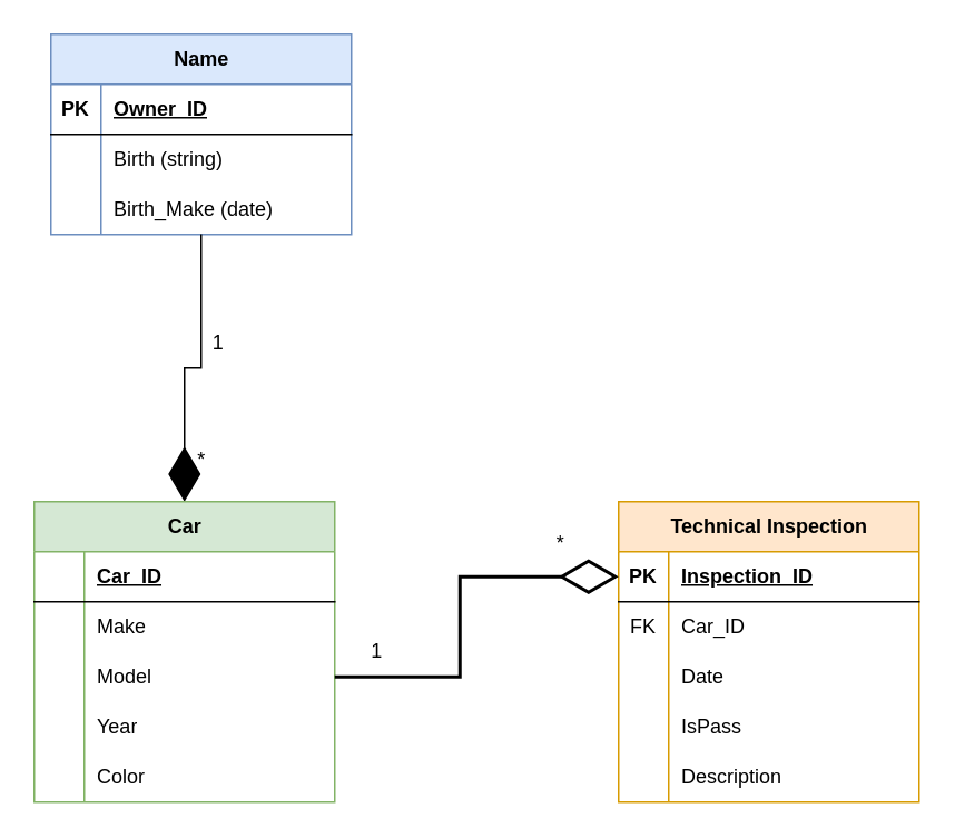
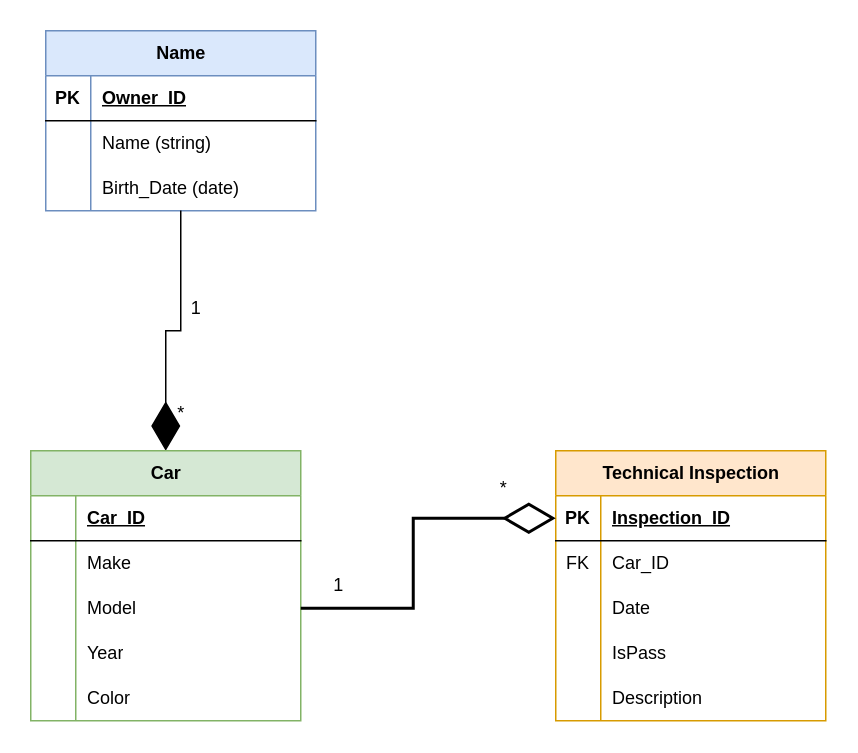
  <mxCell id="0" />
  <mxCell id="1" parent="0" />
  <mxCell id="2" value="Name" style="shape=table;startSize=30;container=1;collapsible=1;childLayout=tableLayout;fixedRows=1;rowLines=0;fontStyle=1;align=center;resizeLast=1;html=1;fillColor=#dae8fc;strokeColor=#6c8ebf;" parent="1" vertex="1"><mxGeometry x="30" y="20" width="180" height="120" as="geometry" /></mxCell>
  <mxCell id="3" value="" style="shape=tableRow;horizontal=0;startSize=0;swimlaneHead=0;swimlaneBody=0;fillColor=none;collapsible=0;dropTarget=0;points=[[0,0.5],[1,0.5]];portConstraint=eastwest;top=0;left=0;right=0;bottom=1;" parent="2" vertex="1"><mxGeometry y="30" width="180" height="30" as="geometry" /></mxCell>
  <mxCell id="4" value="PK" style="shape=partialRectangle;connectable=0;fillColor=none;top=0;left=0;bottom=0;right=0;fontStyle=1;overflow=hidden;whiteSpace=wrap;html=1;" parent="3" vertex="1"><mxGeometry width="30" height="30" as="geometry"><mxRectangle width="30" height="30" as="alternateBounds" /></mxGeometry></mxCell>
  <mxCell id="5" value="Owner_ID" style="shape=partialRectangle;connectable=0;fillColor=none;top=0;left=0;bottom=0;right=0;align=left;spacingLeft=6;fontStyle=5;overflow=hidden;whiteSpace=wrap;html=1;" parent="3" vertex="1"><mxGeometry x="30" width="150" height="30" as="geometry"><mxRectangle width="150" height="30" as="alternateBounds" /></mxGeometry></mxCell>
  <mxCell id="6" value="" style="shape=tableRow;horizontal=0;startSize=0;swimlaneHead=0;swimlaneBody=0;fillColor=none;collapsible=0;dropTarget=0;points=[[0,0.5],[1,0.5]];portConstraint=eastwest;top=0;left=0;right=0;bottom=0;" parent="2" vertex="1"><mxGeometry y="60" width="180" height="30" as="geometry" /></mxCell>
  <mxCell id="7" value="" style="shape=partialRectangle;connectable=0;fillColor=none;top=0;left=0;bottom=0;right=0;editable=1;overflow=hidden;whiteSpace=wrap;html=1;" parent="6" vertex="1"><mxGeometry width="30" height="30" as="geometry"><mxRectangle width="30" height="30" as="alternateBounds" /></mxGeometry></mxCell>
- <mxCell id="8" value="Birth (string)" style="shape=partialRectangle;connectable=0;fillColor=none;top=0;left=0;bottom=0;right=0;align=left;spacingLeft=6;overflow=hidden;whiteSpace=wrap;html=1;" parent="6" vertex="1"><mxGeometry x="30" width="150" height="30" as="geometry"><mxRectangle width="150" height="30" as="alternateBounds" /></mxGeometry></mxCell>
+ <mxCell id="8" value="Name (string)" style="shape=partialRectangle;connectable=0;fillColor=none;top=0;left=0;bottom=0;right=0;align=left;spacingLeft=6;overflow=hidden;whiteSpace=wrap;html=1;" parent="6" vertex="1"><mxGeometry x="30" width="150" height="30" as="geometry"><mxRectangle width="150" height="30" as="alternateBounds" /></mxGeometry></mxCell>
  <mxCell id="9" value="" style="shape=tableRow;horizontal=0;startSize=0;swimlaneHead=0;swimlaneBody=0;fillColor=none;collapsible=0;dropTarget=0;points=[[0,0.5],[1,0.5]];portConstraint=eastwest;top=0;left=0;right=0;bottom=0;" parent="2" vertex="1"><mxGeometry y="90" width="180" height="30" as="geometry" /></mxCell>
  <mxCell id="10" value="" style="shape=partialRectangle;connectable=0;fillColor=none;top=0;left=0;bottom=0;right=0;editable=1;overflow=hidden;whiteSpace=wrap;html=1;" parent="9" vertex="1"><mxGeometry width="30" height="30" as="geometry"><mxRectangle width="30" height="30" as="alternateBounds" /></mxGeometry></mxCell>
- <mxCell id="11" value="Birth_Make (date)" style="shape=partialRectangle;connectable=0;fillColor=none;top=0;left=0;bottom=0;right=0;align=left;spacingLeft=6;overflow=hidden;whiteSpace=wrap;html=1;" parent="9" vertex="1"><mxGeometry x="30" width="150" height="30" as="geometry"><mxRectangle width="150" height="30" as="alternateBounds" /></mxGeometry></mxCell>
+ <mxCell id="11" value="Birth_Date (date)" style="shape=partialRectangle;connectable=0;fillColor=none;top=0;left=0;bottom=0;right=0;align=left;spacingLeft=6;overflow=hidden;whiteSpace=wrap;html=1;" parent="9" vertex="1"><mxGeometry x="30" width="150" height="30" as="geometry"><mxRectangle width="150" height="30" as="alternateBounds" /></mxGeometry></mxCell>
  <mxCell id="12" style="edgeStyle=orthogonalEdgeStyle;rounded=0;orthogonalLoop=1;jettySize=auto;html=1;exitX=0.5;exitY=0;exitDx=0;exitDy=0;entryX=0.499;entryY=1.02;entryDx=0;entryDy=0;entryPerimeter=0;endArrow=diamondThin;endFill=1;strokeWidth=2;endSize=30;" parent="1" source="14" edge="1"><mxGeometry relative="1" as="geometry"><Array as="points"><mxPoint x="110" y="240" /><mxPoint x="110" y="240" /></Array></mxGeometry></mxCell>
  <mxCell id="13" style="edgeStyle=orthogonalEdgeStyle;rounded=0;orthogonalLoop=1;jettySize=auto;html=1;exitX=0.5;exitY=0;exitDx=0;exitDy=0;entryX=0.5;entryY=0.997;entryDx=0;entryDy=0;entryPerimeter=0;endArrow=none;endFill=0;startArrow=diamondThin;startFill=1;startSize=30;" edge="1" parent="1" source="14" target="9"><mxGeometry relative="1" as="geometry"><Array as="points"><mxPoint x="110" y="220" /><mxPoint x="120" y="220" /></Array></mxGeometry></mxCell>
  <mxCell id="14" value="Car" style="shape=table;startSize=30;container=1;collapsible=1;childLayout=tableLayout;fixedRows=1;rowLines=0;fontStyle=1;align=center;resizeLast=1;html=1;fillColor=#d5e8d4;strokeColor=#82b366;" parent="1" vertex="1"><mxGeometry y="300" width="180" height="180" as="geometry" x="20" /></mxCell>
  <mxCell id="15" value="" style="shape=tableRow;horizontal=0;startSize=0;swimlaneHead=0;swimlaneBody=0;fillColor=none;collapsible=0;dropTarget=0;points=[[0,0.5],[1,0.5]];portConstraint=eastwest;top=0;left=0;right=0;bottom=1;" parent="14" vertex="1"><mxGeometry y="30" width="180" height="30" as="geometry" /></mxCell>
  <mxCell id="16" value="" style="shape=partialRectangle;connectable=0;fillColor=none;top=0;left=0;bottom=0;right=0;fontStyle=1;overflow=hidden;whiteSpace=wrap;html=1;" parent="15" vertex="1"><mxGeometry width="30" height="30" as="geometry"><mxRectangle width="30" height="30" as="alternateBounds" /></mxGeometry></mxCell>
  <mxCell id="17" value="Car_ID" style="shape=partialRectangle;connectable=0;fillColor=none;top=0;left=0;bottom=0;right=0;align=left;spacingLeft=6;fontStyle=5;overflow=hidden;whiteSpace=wrap;html=1;" parent="15" vertex="1"><mxGeometry x="30" width="150" height="30" as="geometry"><mxRectangle width="150" height="30" as="alternateBounds" /></mxGeometry></mxCell>
  <mxCell id="18" value="" style="shape=tableRow;horizontal=0;startSize=0;swimlaneHead=0;swimlaneBody=0;fillColor=none;collapsible=0;dropTarget=0;points=[[0,0.5],[1,0.5]];portConstraint=eastwest;top=0;left=0;right=0;bottom=0;" parent="14" vertex="1"><mxGeometry y="60" width="180" height="30" as="geometry" /></mxCell>
  <mxCell id="19" value="" style="shape=partialRectangle;connectable=0;fillColor=none;top=0;left=0;bottom=0;right=0;editable=1;overflow=hidden;whiteSpace=wrap;html=1;" parent="18" vertex="1"><mxGeometry width="30" height="30" as="geometry"><mxRectangle width="30" height="30" as="alternateBounds" /></mxGeometry></mxCell>
  <mxCell id="20" value="Make" style="shape=partialRectangle;connectable=0;fillColor=none;top=0;left=0;bottom=0;right=0;align=left;spacingLeft=6;overflow=hidden;whiteSpace=wrap;html=1;" parent="18" vertex="1"><mxGeometry x="30" width="150" height="30" as="geometry"><mxRectangle width="150" height="30" as="alternateBounds" /></mxGeometry></mxCell>
  <mxCell id="21" value="" style="shape=tableRow;horizontal=0;startSize=0;swimlaneHead=0;swimlaneBody=0;fillColor=none;collapsible=0;dropTarget=0;points=[[0,0.5],[1,0.5]];portConstraint=eastwest;top=0;left=0;right=0;bottom=0;" parent="14" vertex="1"><mxGeometry y="90" width="180" height="30" as="geometry" /></mxCell>
  <mxCell id="22" value="" style="shape=partialRectangle;connectable=0;fillColor=none;top=0;left=0;bottom=0;right=0;editable=1;overflow=hidden;whiteSpace=wrap;html=1;" parent="21" vertex="1"><mxGeometry width="30" height="30" as="geometry"><mxRectangle width="30" height="30" as="alternateBounds" /></mxGeometry></mxCell>
  <mxCell id="23" value="Model" style="shape=partialRectangle;connectable=0;fillColor=none;top=0;left=0;bottom=0;right=0;align=left;spacingLeft=6;overflow=hidden;whiteSpace=wrap;html=1;" parent="21" vertex="1"><mxGeometry x="30" width="150" height="30" as="geometry"><mxRectangle width="150" height="30" as="alternateBounds" /></mxGeometry></mxCell>
  <mxCell id="24" value="" style="shape=tableRow;horizontal=0;startSize=0;swimlaneHead=0;swimlaneBody=0;fillColor=none;collapsible=0;dropTarget=0;points=[[0,0.5],[1,0.5]];portConstraint=eastwest;top=0;left=0;right=0;bottom=0;" parent="14" vertex="1"><mxGeometry y="120" width="180" height="30" as="geometry" /></mxCell>
  <mxCell id="25" value="" style="shape=partialRectangle;connectable=0;fillColor=none;top=0;left=0;bottom=0;right=0;editable=1;overflow=hidden;whiteSpace=wrap;html=1;" parent="24" vertex="1"><mxGeometry width="30" height="30" as="geometry"><mxRectangle width="30" height="30" as="alternateBounds" /></mxGeometry></mxCell>
  <mxCell id="26" value="Year" style="shape=partialRectangle;connectable=0;fillColor=none;top=0;left=0;bottom=0;right=0;align=left;spacingLeft=6;overflow=hidden;whiteSpace=wrap;html=1;" parent="24" vertex="1"><mxGeometry x="30" width="150" height="30" as="geometry"><mxRectangle width="150" height="30" as="alternateBounds" /></mxGeometry></mxCell>
  <mxCell id="27" style="shape=tableRow;horizontal=0;startSize=0;swimlaneHead=0;swimlaneBody=0;fillColor=none;collapsible=0;dropTarget=0;points=[[0,0.5],[1,0.5]];portConstraint=eastwest;top=0;left=0;right=0;bottom=0;" parent="14" vertex="1"><mxGeometry y="150" width="180" height="30" as="geometry" /></mxCell>
  <mxCell id="28" value="" style="shape=partialRectangle;connectable=0;fillColor=none;top=0;left=0;bottom=0;right=0;editable=1;overflow=hidden;whiteSpace=wrap;html=1;" parent="27" vertex="1"><mxGeometry width="30" height="30" as="geometry"><mxRectangle width="30" height="30" as="alternateBounds" /></mxGeometry></mxCell>
  <mxCell id="29" value="Color" style="shape=partialRectangle;connectable=0;fillColor=none;top=0;left=0;bottom=0;right=0;align=left;spacingLeft=6;overflow=hidden;whiteSpace=wrap;html=1;" parent="27" vertex="1"><mxGeometry x="30" width="150" height="30" as="geometry"><mxRectangle width="150" height="30" as="alternateBounds" /></mxGeometry></mxCell>
  <mxCell id="30" value="1" style="text;html=1;align=center;verticalAlign=middle;resizable=0;points=[];autosize=1;strokeColor=none;fillColor=none;" parent="1" vertex="1"><mxGeometry x="115" y="190" width="30" height="30" as="geometry" /></mxCell>
  <mxCell id="31" value="*" style="text;html=1;align=center;verticalAlign=middle;resizable=0;points=[];autosize=1;strokeColor=none;fillColor=none;" parent="1" vertex="1"><mxGeometry x="105" y="260" width="30" height="30" as="geometry" /></mxCell>
  <mxCell id="32" value="Technical Inspection" style="shape=table;startSize=30;container=1;collapsible=1;childLayout=tableLayout;fixedRows=1;rowLines=0;fontStyle=1;align=center;resizeLast=1;html=1;fillColor=#ffe6cc;strokeColor=#d79b00;" parent="1" vertex="1"><mxGeometry x="370" y="300" width="180" height="180" as="geometry" /></mxCell>
  <mxCell id="33" value="" style="shape=tableRow;horizontal=0;startSize=0;swimlaneHead=0;swimlaneBody=0;fillColor=none;collapsible=0;dropTarget=0;points=[[0,0.5],[1,0.5]];portConstraint=eastwest;top=0;left=0;right=0;bottom=1;" parent="32" vertex="1"><mxGeometry y="30" width="180" height="30" as="geometry" /></mxCell>
  <mxCell id="34" value="PK" style="shape=partialRectangle;connectable=0;fillColor=none;top=0;left=0;bottom=0;right=0;fontStyle=1;overflow=hidden;whiteSpace=wrap;html=1;" parent="33" vertex="1"><mxGeometry width="30" height="30" as="geometry"><mxRectangle width="30" height="30" as="alternateBounds" /></mxGeometry></mxCell>
  <mxCell id="35" value="Inspection_ID" style="shape=partialRectangle;connectable=0;fillColor=none;top=0;left=0;bottom=0;right=0;align=left;spacingLeft=6;fontStyle=5;overflow=hidden;whiteSpace=wrap;html=1;" parent="33" vertex="1"><mxGeometry x="30" width="150" height="30" as="geometry"><mxRectangle width="150" height="30" as="alternateBounds" /></mxGeometry></mxCell>
  <mxCell id="36" value="" style="shape=tableRow;horizontal=0;startSize=0;swimlaneHead=0;swimlaneBody=0;fillColor=none;collapsible=0;dropTarget=0;points=[[0,0.5],[1,0.5]];portConstraint=eastwest;top=0;left=0;right=0;bottom=0;" parent="32" vertex="1"><mxGeometry y="60" width="180" height="30" as="geometry" /></mxCell>
  <mxCell id="37" value="FK" style="shape=partialRectangle;connectable=0;fillColor=none;top=0;left=0;bottom=0;right=0;editable=1;overflow=hidden;whiteSpace=wrap;html=1;" parent="36" vertex="1"><mxGeometry width="30" height="30" as="geometry"><mxRectangle width="30" height="30" as="alternateBounds" /></mxGeometry></mxCell>
  <mxCell id="38" value="Car_ID" style="shape=partialRectangle;connectable=0;fillColor=none;top=0;left=0;bottom=0;right=0;align=left;spacingLeft=6;overflow=hidden;whiteSpace=wrap;html=1;" parent="36" vertex="1"><mxGeometry x="30" width="150" height="30" as="geometry"><mxRectangle width="150" height="30" as="alternateBounds" /></mxGeometry></mxCell>
  <mxCell id="39" value="" style="shape=tableRow;horizontal=0;startSize=0;swimlaneHead=0;swimlaneBody=0;fillColor=none;collapsible=0;dropTarget=0;points=[[0,0.5],[1,0.5]];portConstraint=eastwest;top=0;left=0;right=0;bottom=0;" parent="32" vertex="1"><mxGeometry y="90" width="180" height="30" as="geometry" /></mxCell>
  <mxCell id="40" value="" style="shape=partialRectangle;connectable=0;fillColor=none;top=0;left=0;bottom=0;right=0;editable=1;overflow=hidden;whiteSpace=wrap;html=1;" parent="39" vertex="1"><mxGeometry width="30" height="30" as="geometry"><mxRectangle width="30" height="30" as="alternateBounds" /></mxGeometry></mxCell>
  <mxCell id="41" value="Date" style="shape=partialRectangle;connectable=0;fillColor=none;top=0;left=0;bottom=0;right=0;align=left;spacingLeft=6;overflow=hidden;whiteSpace=wrap;html=1;" parent="39" vertex="1"><mxGeometry x="30" width="150" height="30" as="geometry"><mxRectangle width="150" height="30" as="alternateBounds" /></mxGeometry></mxCell>
  <mxCell id="42" value="" style="shape=tableRow;horizontal=0;startSize=0;swimlaneHead=0;swimlaneBody=0;fillColor=none;collapsible=0;dropTarget=0;points=[[0,0.5],[1,0.5]];portConstraint=eastwest;top=0;left=0;right=0;bottom=0;" parent="32" vertex="1"><mxGeometry y="120" width="180" height="30" as="geometry" /></mxCell>
  <mxCell id="43" value="" style="shape=partialRectangle;connectable=0;fillColor=none;top=0;left=0;bottom=0;right=0;editable=1;overflow=hidden;whiteSpace=wrap;html=1;" parent="42" vertex="1"><mxGeometry width="30" height="30" as="geometry"><mxRectangle width="30" height="30" as="alternateBounds" /></mxGeometry></mxCell>
  <mxCell id="44" value="IsPass" style="shape=partialRectangle;connectable=0;fillColor=none;top=0;left=0;bottom=0;right=0;align=left;spacingLeft=6;overflow=hidden;whiteSpace=wrap;html=1;" parent="42" vertex="1"><mxGeometry x="30" width="150" height="30" as="geometry"><mxRectangle width="150" height="30" as="alternateBounds" /></mxGeometry></mxCell>
  <mxCell id="45" style="shape=tableRow;horizontal=0;startSize=0;swimlaneHead=0;swimlaneBody=0;fillColor=none;collapsible=0;dropTarget=0;points=[[0,0.5],[1,0.5]];portConstraint=eastwest;top=0;left=0;right=0;bottom=0;" vertex="1" parent="32"><mxGeometry y="150" width="180" height="30" as="geometry" /></mxCell>
  <mxCell id="46" style="shape=partialRectangle;connectable=0;fillColor=none;top=0;left=0;bottom=0;right=0;editable=1;overflow=hidden;whiteSpace=wrap;html=1;" vertex="1" parent="45"><mxGeometry width="30" height="30" as="geometry"><mxRectangle width="30" height="30" as="alternateBounds" /></mxGeometry></mxCell>
  <mxCell id="47" value="Description" style="shape=partialRectangle;connectable=0;fillColor=none;top=0;left=0;bottom=0;right=0;align=left;spacingLeft=6;overflow=hidden;whiteSpace=wrap;html=1;" vertex="1" parent="45"><mxGeometry x="30" width="150" height="30" as="geometry"><mxRectangle width="150" height="30" as="alternateBounds" /></mxGeometry></mxCell>
  <mxCell id="48" value="1" style="text;html=1;align=center;verticalAlign=middle;resizable=0;points=[];autosize=1;strokeColor=none;fillColor=none;" parent="1" vertex="1"><mxGeometry x="210" y="375" width="30" height="30" as="geometry" /></mxCell>
  <mxCell id="49" value="*" style="text;html=1;align=center;verticalAlign=middle;resizable=0;points=[];autosize=1;strokeColor=none;fillColor=none;" parent="1" vertex="1"><mxGeometry x="320" y="310" width="30" height="30" as="geometry" /></mxCell>
  <mxCell id="50" style="edgeStyle=orthogonalEdgeStyle;rounded=0;orthogonalLoop=1;jettySize=auto;html=1;exitX=1;exitY=0.5;exitDx=0;exitDy=0;entryX=0;entryY=0.5;entryDx=0;entryDy=0;endArrow=diamondThin;endFill=0;endSize=30;strokeWidth=2;" parent="1" source="21" target="33" edge="1"><mxGeometry relative="1" as="geometry" /></mxCell>
